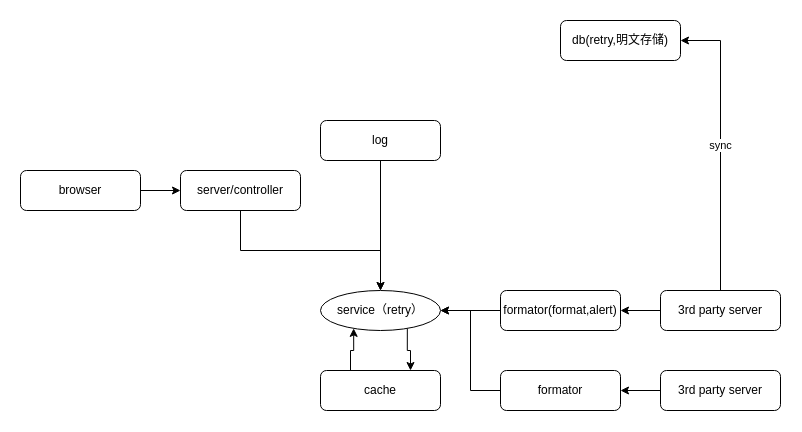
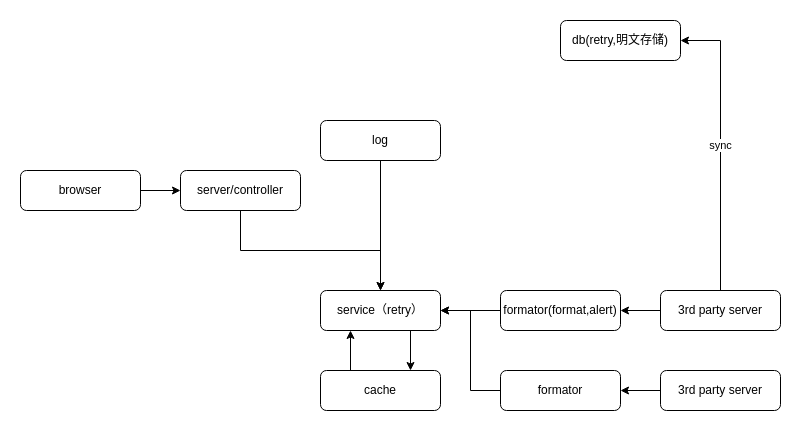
  <mxCell id="0" />
  <mxCell id="1" parent="0" />
  <mxCell id="2" style="edgeStyle=orthogonalEdgeStyle;rounded=0;orthogonalLoop=1;jettySize=auto;html=1;exitX=1;exitY=0.5;exitDx=0;exitDy=0;" edge="1" parent="1" source="3" target="5"><mxGeometry relative="1" as="geometry"><mxPoint x="160" y="190" as="targetPoint" /></mxGeometry></mxCell>
  <mxCell id="3" value="browser" style="rounded=1;whiteSpace=wrap;html=1;" vertex="1" parent="1"><mxGeometry x="20" y="170" width="120" height="40" as="geometry" /></mxCell>
  <mxCell id="4" style="edgeStyle=orthogonalEdgeStyle;rounded=0;orthogonalLoop=1;jettySize=auto;html=1;exitX=0.5;exitY=1;exitDx=0;exitDy=0;entryX=0.5;entryY=0;entryDx=0;entryDy=0;" edge="1" parent="1" source="5" target="14"><mxGeometry relative="1" as="geometry" /></mxCell>
  <mxCell id="5" value="server/controller" style="rounded=1;whiteSpace=wrap;html=1;" vertex="1" parent="1"><mxGeometry x="180" y="170" width="120" height="40" as="geometry" /></mxCell>
  <mxCell id="6" style="edgeStyle=orthogonalEdgeStyle;rounded=0;orthogonalLoop=1;jettySize=auto;html=1;exitX=0;exitY=0.5;exitDx=0;exitDy=0;entryX=1;entryY=0.5;entryDx=0;entryDy=0;" edge="1" parent="1" source="7" target="18"><mxGeometry relative="1" as="geometry" /></mxCell>
  <mxCell id="7" value="3rd party server" style="rounded=1;whiteSpace=wrap;html=1;" vertex="1" parent="1"><mxGeometry x="660" y="370" width="120" height="40" as="geometry" /></mxCell>
  <mxCell id="8" style="edgeStyle=orthogonalEdgeStyle;rounded=0;orthogonalLoop=1;jettySize=auto;html=1;exitX=0;exitY=0.5;exitDx=0;exitDy=0;entryX=1;entryY=0.5;entryDx=0;entryDy=0;" edge="1" parent="1" source="10" target="16"><mxGeometry relative="1" as="geometry" /></mxCell>
  <mxCell id="9" value="sync" style="edgeStyle=orthogonalEdgeStyle;rounded=0;orthogonalLoop=1;jettySize=auto;html=1;exitX=0.5;exitY=0;exitDx=0;exitDy=0;entryX=1;entryY=0.5;entryDx=0;entryDy=0;" edge="1" parent="1" source="10" target="21"><mxGeometry relative="1" as="geometry" /></mxCell>
  <mxCell id="10" value="3rd party server" style="rounded=1;whiteSpace=wrap;html=1;" vertex="1" parent="1"><mxGeometry x="660" y="290" width="120" height="40" as="geometry" /></mxCell>
  <mxCell id="11" style="edgeStyle=orthogonalEdgeStyle;rounded=0;orthogonalLoop=1;jettySize=auto;html=1;exitX=0.25;exitY=0;exitDx=0;exitDy=0;entryX=0.25;entryY=1;entryDx=0;entryDy=0;" edge="1" parent="1" source="12" target="14"><mxGeometry relative="1" as="geometry" /></mxCell>
  <mxCell id="12" value="cache" style="rounded=1;whiteSpace=wrap;html=1;" vertex="1" parent="1"><mxGeometry x="320" y="370" width="120" height="40" as="geometry" /></mxCell>
  <mxCell id="13" style="edgeStyle=orthogonalEdgeStyle;rounded=0;orthogonalLoop=1;jettySize=auto;html=1;exitX=0.75;exitY=1;exitDx=0;exitDy=0;entryX=0.75;entryY=0;entryDx=0;entryDy=0;" edge="1" parent="1" source="14" target="12"><mxGeometry relative="1" as="geometry" /></mxCell>
- <mxCell id="14" value="service（retry）" style="ellipse;whiteSpace=wrap;html=1;" vertex="1" parent="1"><mxGeometry x="320" y="290" width="120" height="40" as="geometry" /></mxCell>
+ <mxCell id="14" value="service（retry）" style="rounded=1;whiteSpace=wrap;html=1;" vertex="1" parent="1"><mxGeometry x="320" y="290" width="120" height="40" as="geometry" /></mxCell>
  <mxCell id="15" style="edgeStyle=orthogonalEdgeStyle;rounded=0;orthogonalLoop=1;jettySize=auto;html=1;exitX=0;exitY=0.5;exitDx=0;exitDy=0;" edge="1" parent="1" source="16" target="14"><mxGeometry relative="1" as="geometry" /></mxCell>
  <mxCell id="16" value="formator(format,alert)" style="rounded=1;whiteSpace=wrap;html=1;" vertex="1" parent="1"><mxGeometry x="500" y="290" width="120" height="40" as="geometry" /></mxCell>
  <mxCell id="17" style="edgeStyle=orthogonalEdgeStyle;rounded=0;orthogonalLoop=1;jettySize=auto;html=1;exitX=0;exitY=0.5;exitDx=0;exitDy=0;entryX=1;entryY=0.5;entryDx=0;entryDy=0;" edge="1" parent="1" source="18" target="14"><mxGeometry relative="1" as="geometry" /></mxCell>
  <mxCell id="18" value="formator" style="rounded=1;whiteSpace=wrap;html=1;" vertex="1" parent="1"><mxGeometry x="500" y="370" width="120" height="40" as="geometry" /></mxCell>
  <mxCell id="19" style="edgeStyle=orthogonalEdgeStyle;rounded=0;orthogonalLoop=1;jettySize=auto;html=1;exitX=0.5;exitY=1;exitDx=0;exitDy=0;" edge="1" parent="1" source="20" target="14"><mxGeometry relative="1" as="geometry" /></mxCell>
  <mxCell id="20" value="log" style="rounded=1;whiteSpace=wrap;html=1;" vertex="1" parent="1"><mxGeometry x="320" y="120" width="120" height="40" as="geometry" /></mxCell>
  <mxCell id="21" value="db(retry,明文存储)" style="rounded=1;whiteSpace=wrap;html=1;" vertex="1" parent="1"><mxGeometry x="560" y="20" width="120" height="40" as="geometry" /></mxCell>
